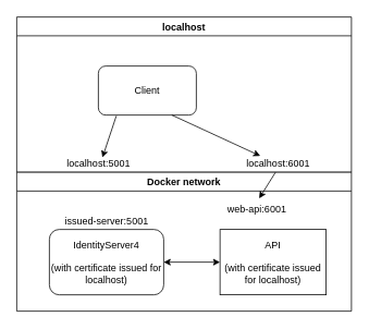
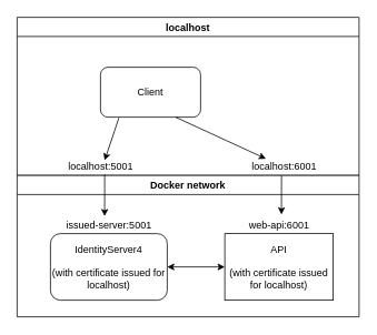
  <mxCell id="0" />
  <mxCell id="1" parent="0" />
  <mxCell id="2" value="localhost" style="swimlane;" vertex="1" parent="1"><mxGeometry x="20" y="20" width="410" height="190" as="geometry"><mxRectangle x="100" y="130" width="80" height="23" as="alternateBounds" /></mxGeometry></mxCell>
  <mxCell id="3" value="&lt;div&gt;Client&lt;/div&gt;" style="rounded=1;whiteSpace=wrap;html=1;" vertex="1" parent="2"><mxGeometry x="100" y="60" width="120" height="60" as="geometry" /></mxCell>
  <mxCell id="4" value="Docker network" style="swimlane;" vertex="1" parent="1"><mxGeometry x="20" y="210" width="410" height="170" as="geometry"><mxRectangle x="100" y="130" width="80" height="23" as="alternateBounds" /></mxGeometry></mxCell>
  <mxCell id="5" value="&lt;div&gt;IdentityServer4&lt;/div&gt;&lt;div&gt;&lt;br&gt;&lt;/div&gt;&lt;div&gt;(with certificate issued for localhost)&lt;/div&gt;" style="rounded=1;whiteSpace=wrap;html=1;" vertex="1" parent="4"><mxGeometry x="40" y="70" width="140" height="80" as="geometry" /></mxCell>
  <mxCell id="6" value="&lt;div&gt;API&lt;/div&gt;&lt;div&gt;&lt;br&gt;&lt;/div&gt;&lt;div&gt;(with certificate issued for localhost)&lt;/div&gt;" style="whiteSpace=wrap;html=1;rounded=0;" vertex="1" parent="4"><mxGeometry x="249" y="70" width="130" height="80" as="geometry" /></mxCell>
- <mxCell id="7" value="&lt;div&gt;web-api:6001&lt;/div&gt;" style="text;html=1;align=center;verticalAlign=middle;resizable=0;points=[];autosize=1;" vertex="1" parent="4"><mxGeometry x="249" y="35" width="90" height="20" as="geometry" /></mxCell>
+ <mxCell id="7" value="&lt;div&gt;web-api:6001&lt;/div&gt;" style="text;html=1;align=center;verticalAlign=middle;resizable=0;points=[];autosize=1;" vertex="1" parent="4"><mxGeometry x="269" y="50" width="90" height="20" as="geometry" /></mxCell>
  <mxCell id="8" value="&lt;div&gt;issued-server:5001&lt;/div&gt;" style="text;html=1;align=center;verticalAlign=middle;resizable=0;points=[];autosize=1;" vertex="1" parent="4"><mxGeometry x="50" y="50" width="120" height="20" as="geometry" /></mxCell>
  <mxCell id="9" value="" style="endArrow=classic;startArrow=classic;html=1;exitX=1;exitY=0.5;exitDx=0;exitDy=0;entryX=0;entryY=0.5;entryDx=0;entryDy=0;" edge="1" parent="4" source="5" target="6"><mxGeometry width="50" height="50" relative="1" as="geometry"><mxPoint x="190" y="130" as="sourcePoint" /><mxPoint x="240" y="80" as="targetPoint" /></mxGeometry></mxCell>
  <mxCell id="10" value="" style="endArrow=classic;html=1;exitX=0.75;exitY=1;exitDx=0;exitDy=0;" edge="1" parent="1" source="3" target="13"><mxGeometry width="50" height="50" relative="1" as="geometry"><mxPoint x="260" y="102" as="sourcePoint" /><mxPoint x="320" y="110" as="targetPoint" /></mxGeometry></mxCell>
  <mxCell id="11" value="" style="endArrow=classic;html=1;exitX=0.183;exitY=1.017;exitDx=0;exitDy=0;exitPerimeter=0;entryX=0.55;entryY=0.1;entryDx=0;entryDy=0;entryPerimeter=0;" edge="1" parent="1" source="3" target="12"><mxGeometry width="50" height="50" relative="1" as="geometry"><mxPoint x="278.04" y="101.98" as="sourcePoint" /><mxPoint x="330.669" y="260" as="targetPoint" /></mxGeometry></mxCell>
  <mxCell id="12" value="&lt;div&gt;localhost:5001&lt;/div&gt;" style="text;html=1;align=center;verticalAlign=middle;resizable=0;points=[];autosize=1;" vertex="1" parent="1"><mxGeometry x="70" y="190" width="100" height="20" as="geometry" /></mxCell>
  <mxCell id="13" value="&lt;div&gt;localhost:6001&lt;/div&gt;" style="text;html=1;align=center;verticalAlign=middle;resizable=0;points=[];autosize=1;" vertex="1" parent="1"><mxGeometry x="290" y="190" width="100" height="20" as="geometry" /></mxCell>
+ <mxCell id="14" value="" style="endArrow=classic;html=1;exitX=0.55;exitY=0.95;exitDx=0;exitDy=0;exitPerimeter=0;entryX=0.458;entryY=-0.05;entryDx=0;entryDy=0;entryPerimeter=0;" edge="1" parent="1" source="12" target="8"><mxGeometry width="50" height="50" relative="1" as="geometry"><mxPoint x="186.96" y="101.02" as="sourcePoint" /><mxPoint x="125" y="192" as="targetPoint" /></mxGeometry></mxCell>
  <mxCell id="15" value="" style="endArrow=classic;html=1;entryX=0.533;entryY=-0.15;entryDx=0;entryDy=0;entryPerimeter=0;" edge="1" parent="1" target="7"><mxGeometry width="50" height="50" relative="1" as="geometry"><mxPoint x="337" y="210" as="sourcePoint" /><mxPoint x="124.96" y="259" as="targetPoint" /></mxGeometry></mxCell>
